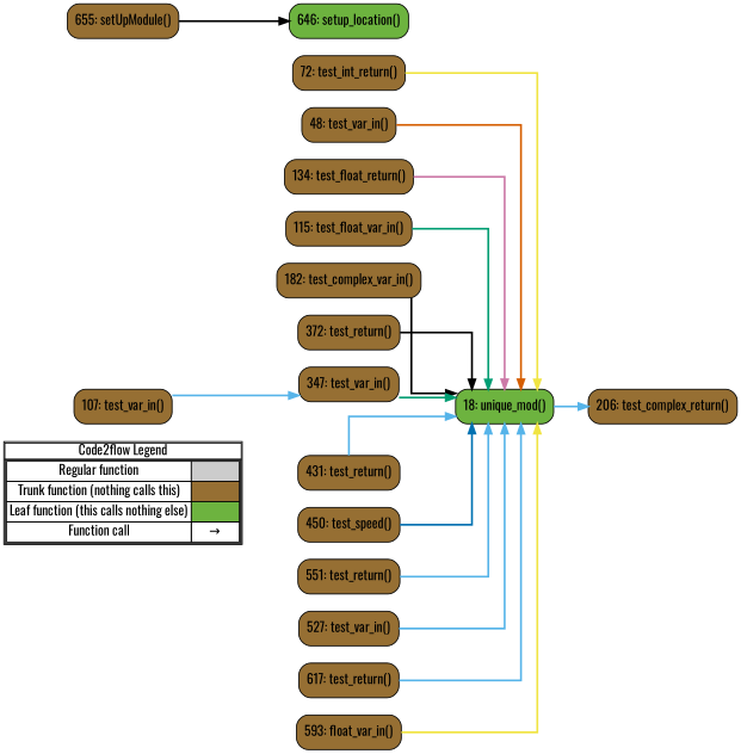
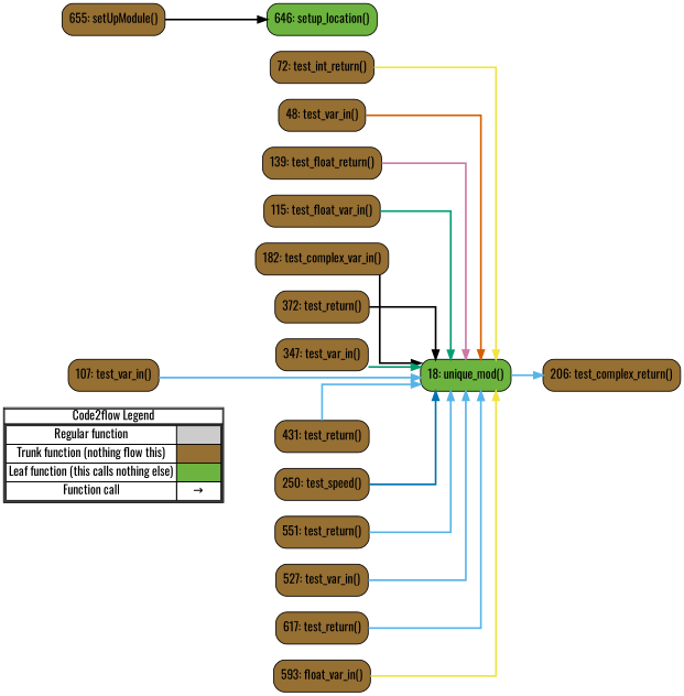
  digraph {
    concentrate=true
    fontname=Oswald
    rankdir=LR
    splines=ortho
    node [fontname=Oswald shape=rect fillcolor="#966F33" style="rounded,filled"]
    edge [color="#56B4E9" fontname=Oswald penwidth=2]
-   n1 [label=<         <table cellspacing="0" cellpadding="0" border="1"><tr><td>Code2flow Legend</td></tr><tr><td>         <table cellspacing="0">         <tr><td>Regular function</td><td width="50px" bgcolor='#cccccc'></td></tr>         <tr><td>Trunk function (nothing calls this)</td><td bgcolor='#966F33'></td></tr>         <tr><td>Leaf function (this calls nothing else)</td><td bgcolor='#6db33f'></td></tr>         <tr><td>Function call</td><td><font color='black'>&#8594;</font></td></tr>         </table></td></tr></table>         > margin=0 shape=none fillcolor="" style=""]
+   n1 [label=<         <table cellspacing="0" cellpadding="0" border="1"><tr><td>Code2flow Legend</td></tr><tr><td>         <table cellspacing="0">         <tr><td>Regular function</td><td width="50px" bgcolor='#cccccc'></td></tr>         <tr><td>Trunk function (nothing flow this)</td><td bgcolor='#966F33'></td></tr>         <tr><td>Leaf function (this calls nothing else)</td><td bgcolor='#6db33f'></td></tr>         <tr><td>Function call</td><td><font color='black'>&#8594;</font></td></tr>         </table></td></tr></table>         > margin=0 shape=none fillcolor="" style=""]
    n2 [label="72: test_int_return()"]
    n3 [label="48: test_var_in()"]
-   n4 [label="134: test_float_return()"]
+   n4 [label="139: test_float_return()"]
    n5 [label="115: test_float_var_in()"]
    n6 [label="206: test_complex_return()"]
    n7 [label="182: test_complex_var_in()"]
    n8 [label="372: test_return()"]
    n9 [label="347: test_var_in()"]
    n10 [label="431: test_return()"]
-   n11 [label="450: test_speed()"]
+   n11 [label="250: test_speed()"]
    n12 [label="107: test_var_in()"]
    n13 [label="551: test_return()"]
    n14 [label="527: test_var_in()"]
    n15 [label="617: test_return()"]
    n16 [label="593: float_var_in()"]
    n17 [label="655: setUpModule()"]
    n18 [fillcolor="#6db33f" label="646: setup_location()"]
    n19 [fillcolor="#6db33f" label="18: unique_mod()"]
    subgraph sub_1 {
      label=legend
      rank=min
      n1
    }
    subgraph sub_2 {
      label="File: test_c_spec"
      style=dotted
      n17
      n18
      n19
      subgraph sub_3 {
        label="Class: IntConverter"
        style=dotted
        n2
        n3
      }
      subgraph sub_4 {
        label="Class: FloatConverter"
        style=dotted
        n4
        n5
      }
      subgraph sub_5 {
        label="Class: ComplexConverter"
        style=dotted
        n6
        n7
      }
      subgraph sub_6 {
        label="Class: StringConverter"
        style=dotted
        n8
        n9
      }
      subgraph sub_7 {
        label="Class: ListConverter"
        style=dotted
        n10
        n11
        n12
      }
      subgraph sub_8 {
        label="Class: TupleConverter"
        style=dotted
        n13
        n14
      }
      subgraph sub_9 {
        label="Class: DictConverter"
        style=dotted
        n15
        n16
      }
    }
    n2 -> n19 [color="#F0E442"]
    n3 -> n19 [color="#D55E00"]
    n4 -> n19 [color="#CC79A7"]
    n5 -> n19 [color="#009E73"]
    n7 -> n19 [color="#000000"]
    n8 -> n19 [color="#000000"]
    n9 -> n19 [color="#009E73"]
    n10 -> n19
    n11 -> n19 [color="#0072B2"]
-   n12 -> n9
+   n12 -> n19
    n13 -> n19
    n14 -> n19
    n15 -> n19
    n16 -> n19 [color="#F0E442"]
    n17 -> n18 [color="#000000"]
    n19 -> n6
  }
